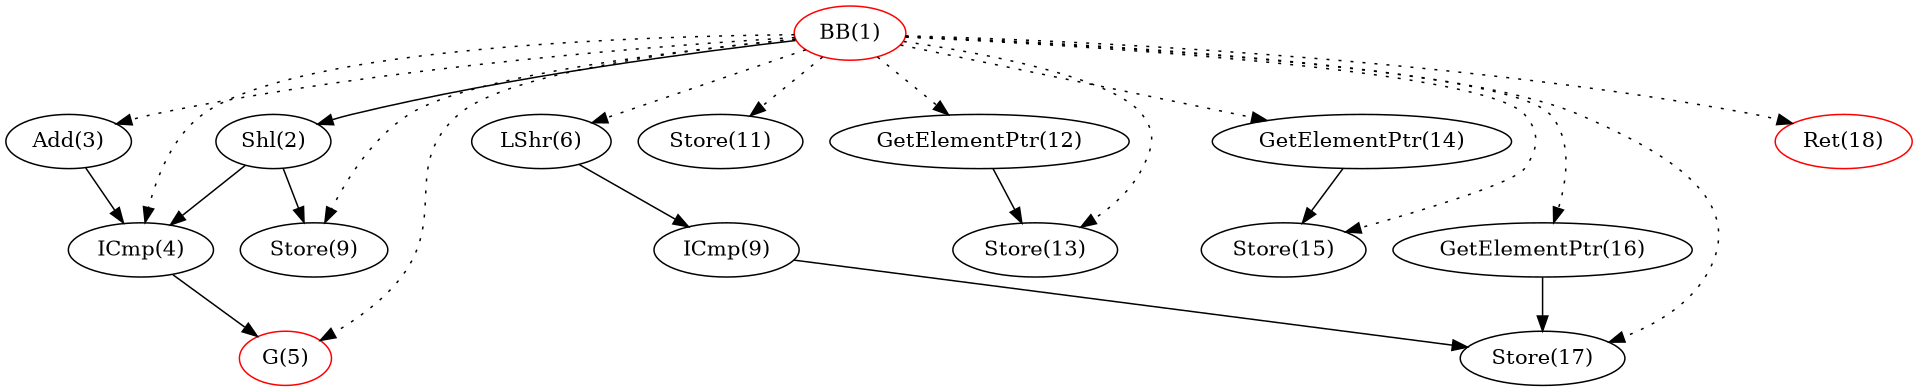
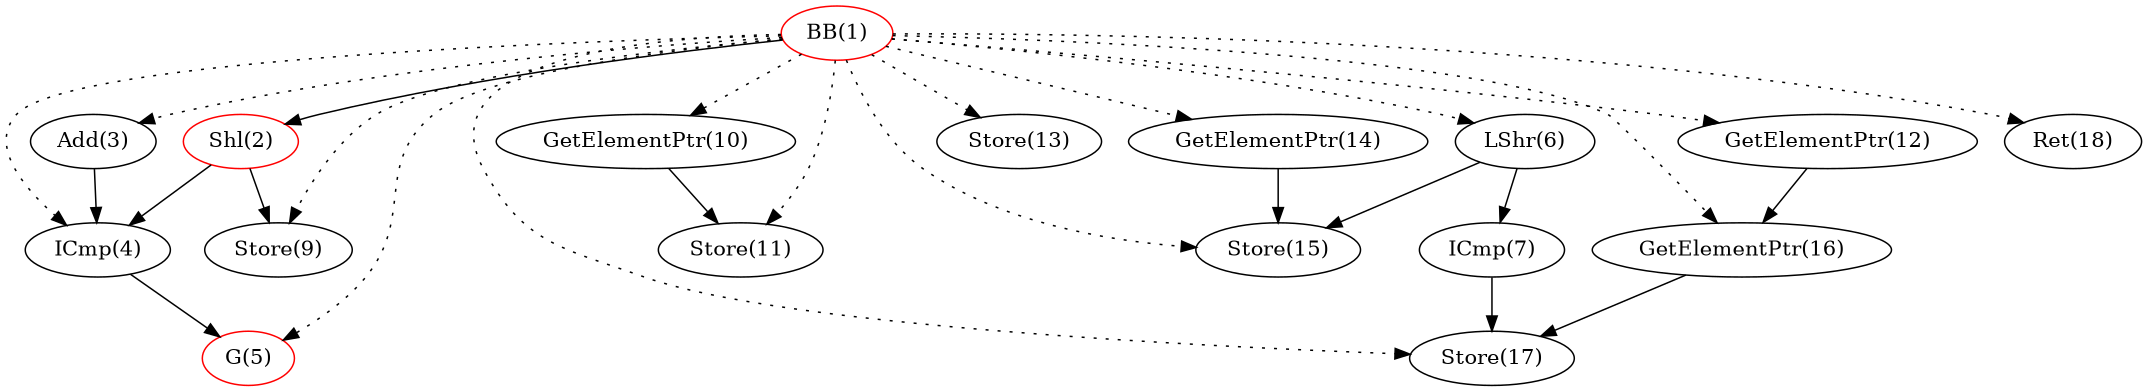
  digraph {
    node [color=black opcode=Store]
    edge [style=dotted]
    n1 [color=red ir=my___unk__7 label="BB(1)" opcode=BB]
-   n2 [ir="  %1 = shl nsw i32 %ix.348.in.i.i.in, 1, !UID !1" label="Shl(2)" opcode=Shl]
+   n2 [color=red ir="  %1 = shl nsw i32 %ix.348.in.i.i.in, 1, !UID !1" label="Shl(2)" opcode=Shl]
    n3 [ir="  %2 = add i32 %s.045.i.i.in, %r.047.i.i.in, !UID !2" label="Add(3)" opcode=Add]
    n4 [ir="  %3 = icmp slt i32 %1, %2, !UID !3" label="ICmp(4)" opcode=ICmp]
    n5 [color=red ir="  tail call void @__guard_func(i1 %3, i1 true) #0, !UID !4" label="G(5)" opcode=G]
    n6 [ir="  %4 = lshr i32 %r.047.i.i.in, 1, !UID !5" label="LShr(6)" opcode=LShr]
    n7 [ir="  store i32 %1, i32* %6, align 4, !LO !8, !UID !9" label="Store(9)"]
+   n8 [ir="  %8 = getelementptr <{ i32, i32, i32, i32, i1 }>, <{ i32, i32, i32, i32, i1 }>* %0, i64 0, i32 1, !UID !10" label="GetElementPtr(10)" opcode=GetElementPtr]
    n9 [ir="  store i32 %s.045.i.i.in, i32* %8, align 4, !LO !8, !UID !11" label="Store(11)"]
    n10 [ir="  %10 = getelementptr <{ i32, i32, i32, i32, i1 }>, <{ i32, i32, i32, i32, i1 }>* %0, i64 0, i32 2, !UID !12" label="GetElementPtr(12)" opcode=GetElementPtr]
    n11 [ir="  store i32 %q.046.i.i.in, i32* %10, align 4, !LO !8, !UID !13" label="Store(13)"]
    n12 [ir="  %12 = getelementptr <{ i32, i32, i32, i32, i1 }>, <{ i32, i32, i32, i32, i1 }>* %0, i64 0, i32 3, !UID !14" label="GetElementPtr(14)" opcode=GetElementPtr]
    n13 [ir="  store i32 %4, i32* %12, align 4, !LO !8, !UID !15" label="Store(15)"]
    n14 [ir="  %14 = getelementptr <{ i32, i32, i32, i32, i1 }>, <{ i32, i32, i32, i32, i1 }>* %0, i64 0, i32 4, !UID !16" label="GetElementPtr(16)" opcode=GetElementPtr]
    n15 [ir="  store i1 %5, i1* %14, align 1, !LO !8, !UID !17" label="Store(17)"]
-   n16 [color=red ir="  ret i1 true, !UID !18, !BB_UID !19" label="Ret(18)" opcode=Ret]
-   n17 [ir="  %5 = icmp eq i32 %4, 0, !UID !6" label="ICmp(9)" opcode=ICmp]
+   n16 [ir="  ret i1 true, !UID !18, !BB_UID !19" label="Ret(18)" opcode=Ret]
+   n17 [ir="  %5 = icmp eq i32 %4, 0, !UID !6" label="ICmp(7)" opcode=ICmp]
    n1 -> n2 [style=solid]
    n1 -> n3
    n1 -> n4
    n1 -> n5
    n1 -> n6
    n1 -> n7
+   n1 -> n8
    n1 -> n9
    n1 -> n10
    n1 -> n11
    n1 -> n12
    n1 -> n13
    n1 -> n14
    n1 -> n15
    n1 -> n16
    n2 -> n4 [style=""]
    n2 -> n7 [style=""]
    n3 -> n4 [style=""]
    n4 -> n5 [style=""]
+   n6 -> n13 [style=""]
    n6 -> n17 [style=""]
-   n10 -> n11 [style=""]
+   n8 -> n9 [style=""]
+   n10 -> n14 [style=""]
    n12 -> n13 [style=""]
    n14 -> n15 [style=""]
    n17 -> n15 [style=""]
  }
